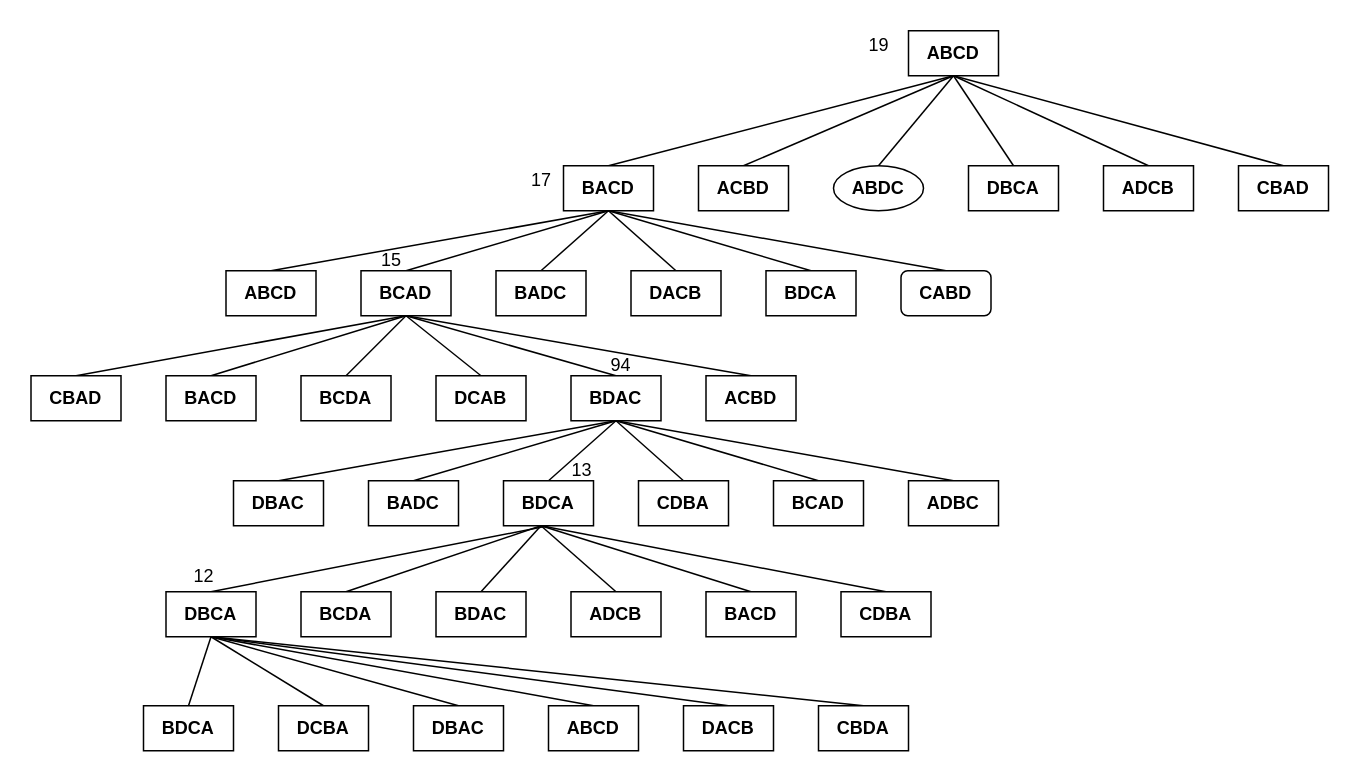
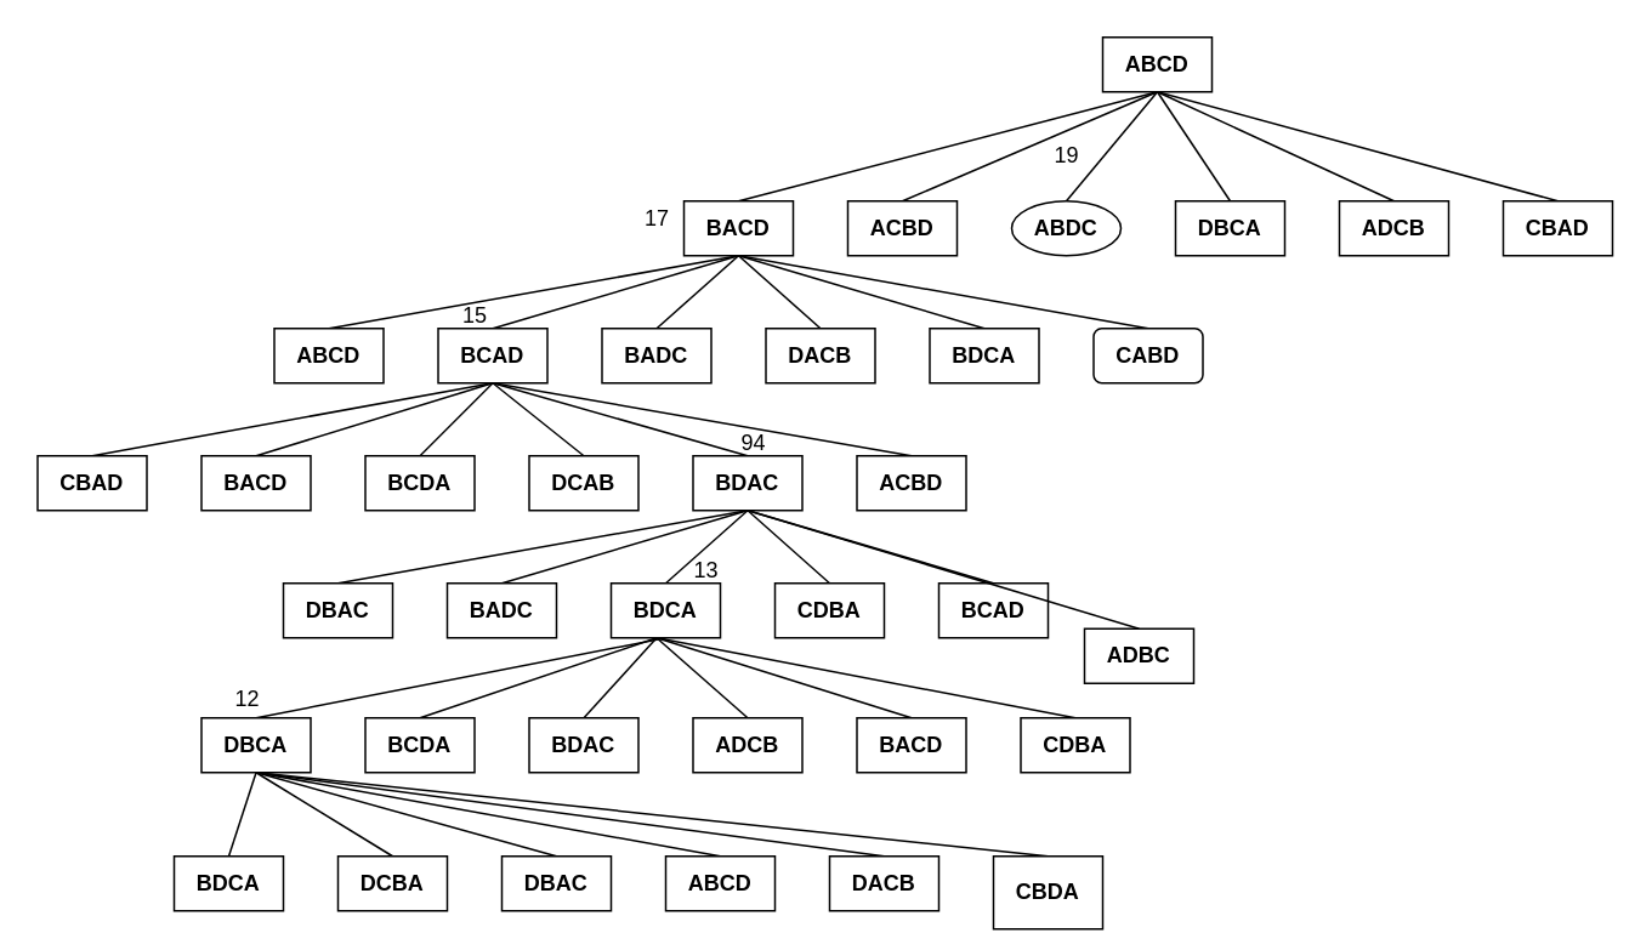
  <mxCell id="0" />
  <mxCell id="1" parent="0" />
  <mxCell id="2" style="edgeStyle=none;rounded=0;orthogonalLoop=1;jettySize=auto;html=1;exitX=0.5;exitY=1;exitDx=0;exitDy=0;entryX=0.5;entryY=0;entryDx=0;entryDy=0;endArrow=none;endFill=0;" edge="1" parent="1" source="8" target="9"><mxGeometry relative="1" as="geometry" /></mxCell>
  <mxCell id="3" style="edgeStyle=none;rounded=0;orthogonalLoop=1;jettySize=auto;html=1;exitX=0.5;exitY=1;exitDx=0;exitDy=0;entryX=0.5;entryY=0;entryDx=0;entryDy=0;endArrow=none;endFill=0;" edge="1" parent="1" source="8" target="10"><mxGeometry relative="1" as="geometry" /></mxCell>
  <mxCell id="4" style="edgeStyle=none;rounded=0;orthogonalLoop=1;jettySize=auto;html=1;exitX=0.5;exitY=1;exitDx=0;exitDy=0;entryX=0.5;entryY=0;entryDx=0;entryDy=0;endArrow=none;endFill=0;" edge="1" parent="1" source="8" target="11"><mxGeometry relative="1" as="geometry" /></mxCell>
  <mxCell id="5" style="edgeStyle=none;rounded=0;orthogonalLoop=1;jettySize=auto;html=1;exitX=0.5;exitY=1;exitDx=0;exitDy=0;entryX=0.5;entryY=0;entryDx=0;entryDy=0;endArrow=none;endFill=0;" edge="1" parent="1" source="8" target="12"><mxGeometry relative="1" as="geometry" /></mxCell>
  <mxCell id="6" style="edgeStyle=none;rounded=0;orthogonalLoop=1;jettySize=auto;html=1;exitX=0.5;exitY=1;exitDx=0;exitDy=0;entryX=0.5;entryY=0;entryDx=0;entryDy=0;endArrow=none;endFill=0;" edge="1" parent="1" source="8" target="13"><mxGeometry relative="1" as="geometry" /></mxCell>
  <mxCell id="7" style="edgeStyle=none;rounded=0;orthogonalLoop=1;jettySize=auto;html=1;exitX=0.5;exitY=1;exitDx=0;exitDy=0;entryX=0.5;entryY=0;entryDx=0;entryDy=0;endArrow=none;endFill=0;" edge="1" parent="1" source="8" target="14"><mxGeometry relative="1" as="geometry" /></mxCell>
  <mxCell id="8" value="ABCD" style="rounded=0;whiteSpace=wrap;html=1;fontStyle=1" vertex="1" parent="1"><mxGeometry x="605" y="20" width="60" height="30" as="geometry" /></mxCell>
  <mxCell id="9" value="BACD" style="rounded=0;whiteSpace=wrap;html=1;fontStyle=1" vertex="1" parent="1"><mxGeometry x="375" y="110" width="60" height="30" as="geometry" /></mxCell>
  <mxCell id="10" value="ACBD" style="rounded=0;whiteSpace=wrap;html=1;fontStyle=1" vertex="1" parent="1"><mxGeometry x="465" y="110" width="60" height="30" as="geometry" /></mxCell>
  <mxCell id="11" value="ABDC" style="ellipse;whiteSpace=wrap;html=1;fontStyle=1;" vertex="1" parent="1"><mxGeometry x="555" y="110" width="60" height="30" as="geometry" /></mxCell>
  <mxCell id="12" value="DBCA" style="rounded=0;whiteSpace=wrap;html=1;fontStyle=1" vertex="1" parent="1"><mxGeometry x="645" y="110" width="60" height="30" as="geometry" /></mxCell>
  <mxCell id="13" value="ADCB" style="rounded=0;whiteSpace=wrap;html=1;fontStyle=1" vertex="1" parent="1"><mxGeometry x="735" y="110" width="60" height="30" as="geometry" /></mxCell>
  <mxCell id="14" value="CBAD" style="rounded=0;whiteSpace=wrap;html=1;fontStyle=1" vertex="1" parent="1"><mxGeometry x="825" y="110" width="60" height="30" as="geometry" /></mxCell>
  <mxCell id="15" style="edgeStyle=none;rounded=0;orthogonalLoop=1;jettySize=auto;html=1;exitX=0.5;exitY=0;exitDx=0;exitDy=0;entryX=0.5;entryY=1;entryDx=0;entryDy=0;endArrow=none;endFill=0;" edge="1" parent="1" source="16" target="9"><mxGeometry relative="1" as="geometry" /></mxCell>
  <mxCell id="16" value="ABCD" style="rounded=0;whiteSpace=wrap;html=1;fontStyle=1" vertex="1" parent="1"><mxGeometry x="150" y="180" width="60" height="30" as="geometry" /></mxCell>
  <mxCell id="17" style="edgeStyle=none;rounded=0;orthogonalLoop=1;jettySize=auto;html=1;exitX=0.5;exitY=0;exitDx=0;exitDy=0;endArrow=none;endFill=0;" edge="1" parent="1" source="18"><mxGeometry relative="1" as="geometry"><mxPoint x="405" y="140" as="targetPoint" /></mxGeometry></mxCell>
  <mxCell id="18" value="BCAD" style="rounded=0;whiteSpace=wrap;html=1;fontStyle=1" vertex="1" parent="1"><mxGeometry x="240" y="180" width="60" height="30" as="geometry" /></mxCell>
  <mxCell id="19" style="edgeStyle=none;rounded=0;orthogonalLoop=1;jettySize=auto;html=1;exitX=0.5;exitY=0;exitDx=0;exitDy=0;endArrow=none;endFill=0;" edge="1" parent="1" source="20"><mxGeometry relative="1" as="geometry"><mxPoint x="405" y="140" as="targetPoint" /></mxGeometry></mxCell>
  <mxCell id="20" value="BADC" style="rounded=0;whiteSpace=wrap;html=1;fontStyle=1" vertex="1" parent="1"><mxGeometry x="330" y="180" width="60" height="30" as="geometry" /></mxCell>
  <mxCell id="21" style="edgeStyle=none;rounded=0;orthogonalLoop=1;jettySize=auto;html=1;exitX=0.5;exitY=0;exitDx=0;exitDy=0;endArrow=none;endFill=0;" edge="1" parent="1" source="22"><mxGeometry relative="1" as="geometry"><mxPoint x="405" y="140" as="targetPoint" /></mxGeometry></mxCell>
  <mxCell id="22" value="DACB" style="rounded=0;whiteSpace=wrap;html=1;fontStyle=1" vertex="1" parent="1"><mxGeometry x="420" y="180" width="60" height="30" as="geometry" /></mxCell>
  <mxCell id="23" style="edgeStyle=none;rounded=0;orthogonalLoop=1;jettySize=auto;html=1;exitX=0.5;exitY=0;exitDx=0;exitDy=0;endArrow=none;endFill=0;" edge="1" parent="1" source="24"><mxGeometry relative="1" as="geometry"><mxPoint x="405" y="140" as="targetPoint" /></mxGeometry></mxCell>
  <mxCell id="24" value="BDCA" style="rounded=0;whiteSpace=wrap;html=1;fontStyle=1" vertex="1" parent="1"><mxGeometry x="510" y="180" width="60" height="30" as="geometry" /></mxCell>
  <mxCell id="25" style="edgeStyle=none;rounded=0;orthogonalLoop=1;jettySize=auto;html=1;exitX=0.5;exitY=0;exitDx=0;exitDy=0;endArrow=none;endFill=0;" edge="1" parent="1" source="26"><mxGeometry relative="1" as="geometry"><mxPoint x="405" y="140" as="targetPoint" /></mxGeometry></mxCell>
  <mxCell id="26" value="CABD" style="whiteSpace=wrap;html=1;fontStyle=1;rounded=1;" vertex="1" parent="1"><mxGeometry x="600" y="180" width="60" height="30" as="geometry" /></mxCell>
  <mxCell id="27" style="edgeStyle=none;rounded=0;orthogonalLoop=1;jettySize=auto;html=1;exitX=0.5;exitY=0;exitDx=0;exitDy=0;entryX=0.5;entryY=1;entryDx=0;entryDy=0;endArrow=none;endFill=0;" edge="1" parent="1" source="28" target="18"><mxGeometry relative="1" as="geometry" /></mxCell>
  <mxCell id="28" value="CBAD" style="rounded=0;whiteSpace=wrap;html=1;fontStyle=1" vertex="1" parent="1"><mxGeometry x="20" y="250" width="60" height="30" as="geometry" /></mxCell>
  <mxCell id="29" style="edgeStyle=none;rounded=0;orthogonalLoop=1;jettySize=auto;html=1;exitX=0.5;exitY=0;exitDx=0;exitDy=0;endArrow=none;endFill=0;" edge="1" parent="1" source="30"><mxGeometry relative="1" as="geometry"><mxPoint x="270" y="210" as="targetPoint" /></mxGeometry></mxCell>
  <mxCell id="30" value="BACD" style="rounded=0;whiteSpace=wrap;html=1;fontStyle=1" vertex="1" parent="1"><mxGeometry x="110" y="250" width="60" height="30" as="geometry" /></mxCell>
  <mxCell id="31" style="edgeStyle=none;rounded=0;orthogonalLoop=1;jettySize=auto;html=1;exitX=0.5;exitY=0;exitDx=0;exitDy=0;endArrow=none;endFill=0;" edge="1" parent="1" source="32"><mxGeometry relative="1" as="geometry"><mxPoint x="270" y="210" as="targetPoint" /></mxGeometry></mxCell>
  <mxCell id="32" value="BCDA" style="rounded=0;whiteSpace=wrap;html=1;fontStyle=1" vertex="1" parent="1"><mxGeometry x="200" y="250" width="60" height="30" as="geometry" /></mxCell>
  <mxCell id="33" style="edgeStyle=none;rounded=0;orthogonalLoop=1;jettySize=auto;html=1;exitX=0.5;exitY=0;exitDx=0;exitDy=0;endArrow=none;endFill=0;" edge="1" parent="1" source="34"><mxGeometry relative="1" as="geometry"><mxPoint x="270" y="210" as="targetPoint" /></mxGeometry></mxCell>
  <mxCell id="34" value="DCAB" style="rounded=0;whiteSpace=wrap;html=1;fontStyle=1" vertex="1" parent="1"><mxGeometry x="290" y="250" width="60" height="30" as="geometry" /></mxCell>
  <mxCell id="35" style="edgeStyle=none;rounded=0;orthogonalLoop=1;jettySize=auto;html=1;exitX=0.5;exitY=0;exitDx=0;exitDy=0;endArrow=none;endFill=0;" edge="1" parent="1" source="36"><mxGeometry relative="1" as="geometry"><mxPoint x="270" y="210" as="targetPoint" /></mxGeometry></mxCell>
  <mxCell id="36" value="BDAC" style="rounded=0;whiteSpace=wrap;html=1;fontStyle=1" vertex="1" parent="1"><mxGeometry x="380" y="250" width="60" height="30" as="geometry" /></mxCell>
  <mxCell id="37" style="edgeStyle=none;rounded=0;orthogonalLoop=1;jettySize=auto;html=1;exitX=0.5;exitY=0;exitDx=0;exitDy=0;endArrow=none;endFill=0;" edge="1" parent="1" source="38"><mxGeometry relative="1" as="geometry"><mxPoint x="270" y="210" as="targetPoint" /></mxGeometry></mxCell>
  <mxCell id="38" value="ACBD" style="rounded=0;whiteSpace=wrap;html=1;fontStyle=1" vertex="1" parent="1"><mxGeometry x="470" y="250" width="60" height="30" as="geometry" /></mxCell>
  <mxCell id="39" style="edgeStyle=none;rounded=0;orthogonalLoop=1;jettySize=auto;html=1;exitX=0.5;exitY=0;exitDx=0;exitDy=0;entryX=0.5;entryY=1;entryDx=0;entryDy=0;endArrow=none;endFill=0;" edge="1" parent="1" source="40" target="36"><mxGeometry relative="1" as="geometry" /></mxCell>
  <mxCell id="40" value="DBAC" style="rounded=0;whiteSpace=wrap;html=1;fontStyle=1" vertex="1" parent="1"><mxGeometry x="155" y="320" width="60" height="30" as="geometry" /></mxCell>
  <mxCell id="41" style="edgeStyle=none;rounded=0;orthogonalLoop=1;jettySize=auto;html=1;exitX=0.5;exitY=0;exitDx=0;exitDy=0;endArrow=none;endFill=0;" edge="1" parent="1" source="42"><mxGeometry relative="1" as="geometry"><mxPoint x="410" y="280" as="targetPoint" /></mxGeometry></mxCell>
  <mxCell id="42" value="BADC" style="rounded=0;whiteSpace=wrap;html=1;fontStyle=1" vertex="1" parent="1"><mxGeometry x="245" y="320" width="60" height="30" as="geometry" /></mxCell>
  <mxCell id="43" style="edgeStyle=none;rounded=0;orthogonalLoop=1;jettySize=auto;html=1;exitX=0.5;exitY=0;exitDx=0;exitDy=0;endArrow=none;endFill=0;" edge="1" parent="1" source="44"><mxGeometry relative="1" as="geometry"><mxPoint x="410" y="280" as="targetPoint" /></mxGeometry></mxCell>
  <mxCell id="44" value="BDCA" style="rounded=0;whiteSpace=wrap;html=1;fontStyle=1" vertex="1" parent="1"><mxGeometry x="335" y="320" width="60" height="30" as="geometry" /></mxCell>
  <mxCell id="45" style="edgeStyle=none;rounded=0;orthogonalLoop=1;jettySize=auto;html=1;exitX=0.5;exitY=0;exitDx=0;exitDy=0;endArrow=none;endFill=0;" edge="1" parent="1" source="46"><mxGeometry relative="1" as="geometry"><mxPoint x="410" y="280" as="targetPoint" /></mxGeometry></mxCell>
  <mxCell id="46" value="CDBA" style="rounded=0;whiteSpace=wrap;html=1;fontStyle=1" vertex="1" parent="1"><mxGeometry x="425" y="320" width="60" height="30" as="geometry" /></mxCell>
  <mxCell id="47" style="edgeStyle=none;rounded=0;orthogonalLoop=1;jettySize=auto;html=1;exitX=0.5;exitY=0;exitDx=0;exitDy=0;endArrow=none;endFill=0;" edge="1" parent="1" source="48"><mxGeometry relative="1" as="geometry"><mxPoint x="410" y="280" as="targetPoint" /></mxGeometry></mxCell>
  <mxCell id="48" value="BCAD" style="rounded=0;whiteSpace=wrap;html=1;fontStyle=1" vertex="1" parent="1"><mxGeometry x="515" y="320" width="60" height="30" as="geometry" /></mxCell>
  <mxCell id="49" style="edgeStyle=none;rounded=0;orthogonalLoop=1;jettySize=auto;html=1;exitX=0.5;exitY=0;exitDx=0;exitDy=0;endArrow=none;endFill=0;" edge="1" parent="1" source="50"><mxGeometry relative="1" as="geometry"><mxPoint x="410" y="280" as="targetPoint" /></mxGeometry></mxCell>
- <mxCell id="50" value="ADBC" style="rounded=0;whiteSpace=wrap;html=1;fontStyle=1" vertex="1" parent="1"><mxGeometry x="605" y="320" width="60" height="30" as="geometry" /></mxCell>
+ <mxCell id="50" value="ADBC" style="rounded=0;whiteSpace=wrap;html=1;fontStyle=1" vertex="1" parent="1"><mxGeometry x="595" y="345" width="60" height="30" as="geometry" /></mxCell>
  <mxCell id="51" style="edgeStyle=none;rounded=0;orthogonalLoop=1;jettySize=auto;html=1;exitX=0.5;exitY=0;exitDx=0;exitDy=0;entryX=0.5;entryY=1;entryDx=0;entryDy=0;endArrow=none;endFill=0;" edge="1" parent="1" source="52" target="44"><mxGeometry relative="1" as="geometry" /></mxCell>
  <mxCell id="52" value="DBCA" style="rounded=0;whiteSpace=wrap;html=1;fontStyle=1" vertex="1" parent="1"><mxGeometry x="110" y="394" width="60" height="30" as="geometry" /></mxCell>
  <mxCell id="53" style="edgeStyle=none;rounded=0;orthogonalLoop=1;jettySize=auto;html=1;exitX=0.5;exitY=0;exitDx=0;exitDy=0;endArrow=none;endFill=0;" edge="1" parent="1" source="54"><mxGeometry relative="1" as="geometry"><mxPoint x="360" y="350" as="targetPoint" /></mxGeometry></mxCell>
  <mxCell id="54" value="BCDA" style="rounded=0;whiteSpace=wrap;html=1;fontStyle=1" vertex="1" parent="1"><mxGeometry x="200" y="394" width="60" height="30" as="geometry" /></mxCell>
  <mxCell id="55" style="edgeStyle=none;rounded=0;orthogonalLoop=1;jettySize=auto;html=1;exitX=0.5;exitY=0;exitDx=0;exitDy=0;endArrow=none;endFill=0;" edge="1" parent="1" source="56"><mxGeometry relative="1" as="geometry"><mxPoint x="360" y="350" as="targetPoint" /></mxGeometry></mxCell>
  <mxCell id="56" value="BDAC" style="rounded=0;whiteSpace=wrap;html=1;fontStyle=1" vertex="1" parent="1"><mxGeometry x="290" y="394" width="60" height="30" as="geometry" /></mxCell>
  <mxCell id="57" style="edgeStyle=none;rounded=0;orthogonalLoop=1;jettySize=auto;html=1;exitX=0.5;exitY=0;exitDx=0;exitDy=0;endArrow=none;endFill=0;" edge="1" parent="1" source="58"><mxGeometry relative="1" as="geometry"><mxPoint x="360" y="350" as="targetPoint" /></mxGeometry></mxCell>
  <mxCell id="58" value="ADCB" style="rounded=0;whiteSpace=wrap;html=1;fontStyle=1" vertex="1" parent="1"><mxGeometry x="380" y="394" width="60" height="30" as="geometry" /></mxCell>
  <mxCell id="59" style="edgeStyle=none;rounded=0;orthogonalLoop=1;jettySize=auto;html=1;exitX=0.5;exitY=0;exitDx=0;exitDy=0;endArrow=none;endFill=0;" edge="1" parent="1" source="60"><mxGeometry relative="1" as="geometry"><mxPoint x="360" y="350" as="targetPoint" /></mxGeometry></mxCell>
  <mxCell id="60" value="BACD" style="rounded=0;whiteSpace=wrap;html=1;fontStyle=1" vertex="1" parent="1"><mxGeometry x="470" y="394" width="60" height="30" as="geometry" /></mxCell>
  <mxCell id="61" style="edgeStyle=none;rounded=0;orthogonalLoop=1;jettySize=auto;html=1;exitX=0.5;exitY=0;exitDx=0;exitDy=0;endArrow=none;endFill=0;" edge="1" parent="1" source="62"><mxGeometry relative="1" as="geometry"><mxPoint x="360" y="350" as="targetPoint" /></mxGeometry></mxCell>
  <mxCell id="62" value="CDBA" style="rounded=0;whiteSpace=wrap;html=1;fontStyle=1" vertex="1" parent="1"><mxGeometry x="560" y="394" width="60" height="30" as="geometry" /></mxCell>
  <mxCell id="63" style="edgeStyle=none;rounded=0;orthogonalLoop=1;jettySize=auto;html=1;exitX=0.5;exitY=0;exitDx=0;exitDy=0;entryX=0.5;entryY=1;entryDx=0;entryDy=0;endArrow=none;endFill=0;" edge="1" parent="1" source="64" target="52"><mxGeometry relative="1" as="geometry" /></mxCell>
  <mxCell id="64" value="BDCA" style="rounded=0;whiteSpace=wrap;html=1;fontStyle=1" vertex="1" parent="1"><mxGeometry x="95" y="470" width="60" height="30" as="geometry" /></mxCell>
  <mxCell id="65" style="edgeStyle=none;rounded=0;orthogonalLoop=1;jettySize=auto;html=1;exitX=0.5;exitY=0;exitDx=0;exitDy=0;entryX=0.5;entryY=1;entryDx=0;entryDy=0;endArrow=none;endFill=0;" edge="1" parent="1" source="66" target="52"><mxGeometry relative="1" as="geometry" /></mxCell>
  <mxCell id="66" value="DCBA" style="rounded=0;whiteSpace=wrap;html=1;fontStyle=1" vertex="1" parent="1"><mxGeometry x="185" y="470" width="60" height="30" as="geometry" /></mxCell>
  <mxCell id="67" style="edgeStyle=none;rounded=0;orthogonalLoop=1;jettySize=auto;html=1;exitX=0.5;exitY=0;exitDx=0;exitDy=0;entryX=0.5;entryY=1;entryDx=0;entryDy=0;endArrow=none;endFill=0;" edge="1" parent="1" source="68" target="52"><mxGeometry relative="1" as="geometry" /></mxCell>
  <mxCell id="68" value="DBAC" style="rounded=0;whiteSpace=wrap;html=1;fontStyle=1" vertex="1" parent="1"><mxGeometry x="275" y="470" width="60" height="30" as="geometry" /></mxCell>
  <mxCell id="69" style="edgeStyle=none;rounded=0;orthogonalLoop=1;jettySize=auto;html=1;exitX=0.5;exitY=0;exitDx=0;exitDy=0;entryX=0.5;entryY=1;entryDx=0;entryDy=0;endArrow=none;endFill=0;" edge="1" parent="1" source="70" target="52"><mxGeometry relative="1" as="geometry" /></mxCell>
  <mxCell id="70" value="ABCD" style="rounded=0;whiteSpace=wrap;html=1;fontStyle=1" vertex="1" parent="1"><mxGeometry x="365" y="470" width="60" height="30" as="geometry" /></mxCell>
  <mxCell id="71" style="edgeStyle=none;rounded=0;orthogonalLoop=1;jettySize=auto;html=1;exitX=0.5;exitY=0;exitDx=0;exitDy=0;entryX=0.5;entryY=1;entryDx=0;entryDy=0;endArrow=none;endFill=0;" edge="1" parent="1" source="72" target="52"><mxGeometry relative="1" as="geometry" /></mxCell>
  <mxCell id="72" value="DACB" style="rounded=0;whiteSpace=wrap;html=1;fontStyle=1" vertex="1" parent="1"><mxGeometry x="455" y="470" width="60" height="30" as="geometry" /></mxCell>
  <mxCell id="73" style="edgeStyle=none;rounded=0;orthogonalLoop=1;jettySize=auto;html=1;exitX=0.5;exitY=0;exitDx=0;exitDy=0;entryX=0.5;entryY=1;entryDx=0;entryDy=0;endArrow=none;endFill=0;" edge="1" parent="1" source="74" target="52"><mxGeometry relative="1" as="geometry" /></mxCell>
- <mxCell id="74" value="CBDA" style="rounded=0;whiteSpace=wrap;html=1;fontStyle=1" vertex="1" parent="1"><mxGeometry x="545" y="470" width="60" height="30" as="geometry" /></mxCell>
- <mxCell id="75" value="19" style="text;html=1;align=center;verticalAlign=middle;resizable=0;points=[];autosize=1;strokeColor=none;fillColor=none;" vertex="1" parent="1"><mxGeometry x="570" y="20" width="30" height="20" as="geometry" /></mxCell>
+ <mxCell id="74" value="CBDA" style="rounded=0;whiteSpace=wrap;html=1;fontStyle=1" vertex="1" parent="1"><mxGeometry x="545" y="470" width="60" height="40" as="geometry" /></mxCell>
+ <mxCell id="75" value="19" style="text;html=1;align=center;verticalAlign=middle;resizable=0;points=[];autosize=1;strokeColor=none;fillColor=none;" vertex="1" parent="1"><mxGeometry x="570" y="75" width="30" height="20" as="geometry" /></mxCell>
  <mxCell id="76" value="17" style="text;html=1;align=center;verticalAlign=middle;resizable=0;points=[];autosize=1;strokeColor=none;fillColor=none;" vertex="1" parent="1"><mxGeometry x="345" y="110" width="30" height="20" as="geometry" /></mxCell>
  <mxCell id="77" value="15" style="text;html=1;align=center;verticalAlign=middle;resizable=0;points=[];autosize=1;strokeColor=none;fillColor=none;" vertex="1" parent="1"><mxGeometry x="245" y="163" width="30" height="20" as="geometry" /></mxCell>
  <mxCell id="78" value="94" style="text;html=1;align=center;verticalAlign=middle;resizable=0;points=[];autosize=1;strokeColor=none;fillColor=none;" vertex="1" parent="1"><mxGeometry x="398" y="233" width="30" height="20" as="geometry" /></mxCell>
  <mxCell id="79" value="13" style="text;html=1;align=center;verticalAlign=middle;resizable=0;points=[];autosize=1;strokeColor=none;fillColor=none;" vertex="1" parent="1"><mxGeometry x="372" y="303" width="30" height="20" as="geometry" /></mxCell>
  <mxCell id="80" value="12" style="text;html=1;align=center;verticalAlign=middle;resizable=0;points=[];autosize=1;strokeColor=none;fillColor=none;" vertex="1" parent="1"><mxGeometry x="120" y="374" width="30" height="20" as="geometry" /></mxCell>
